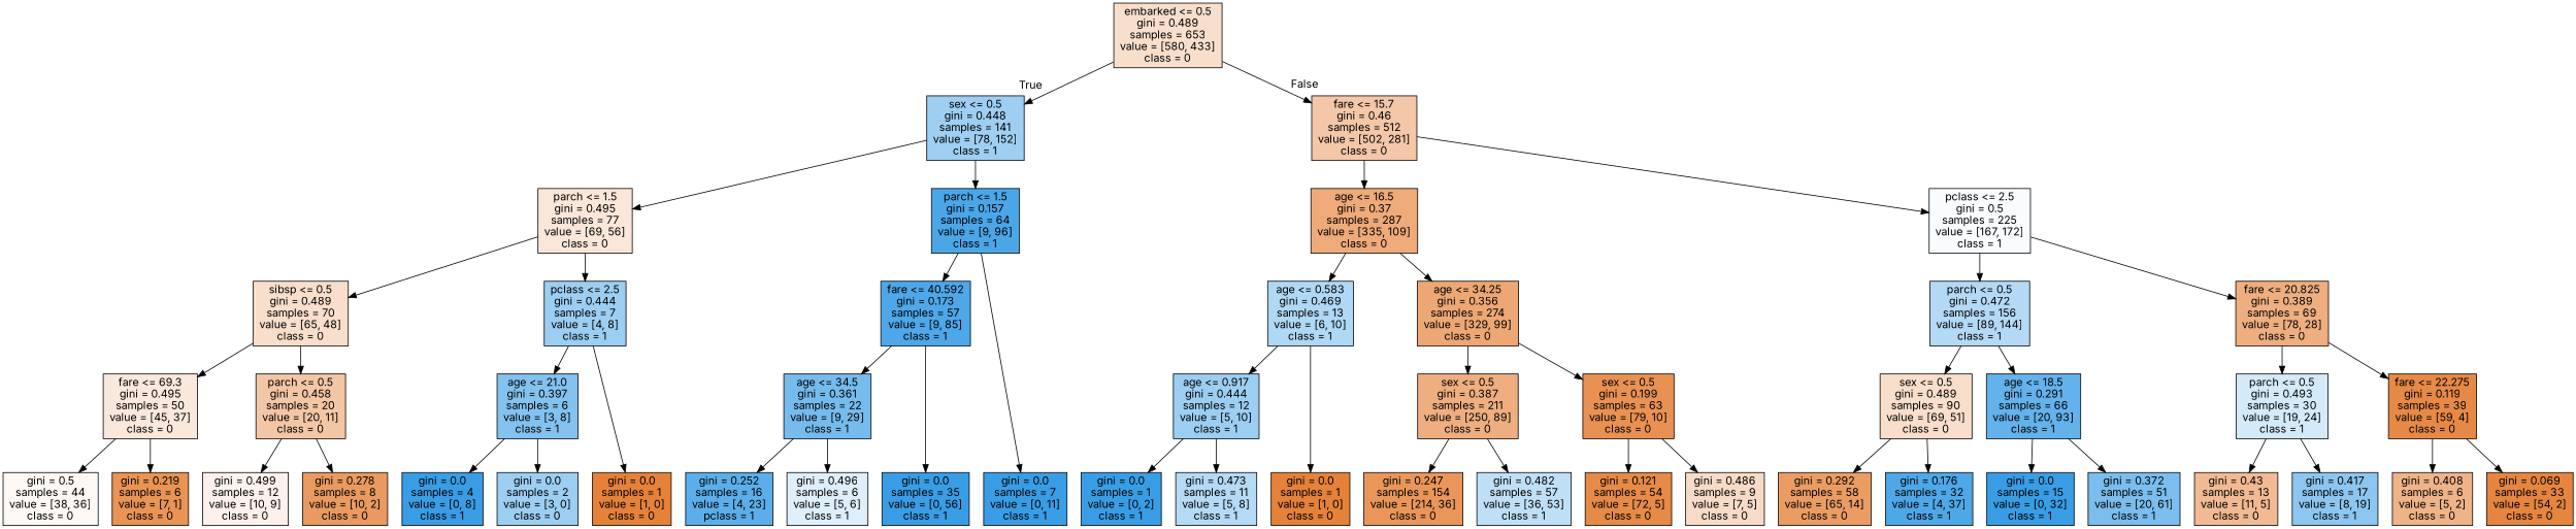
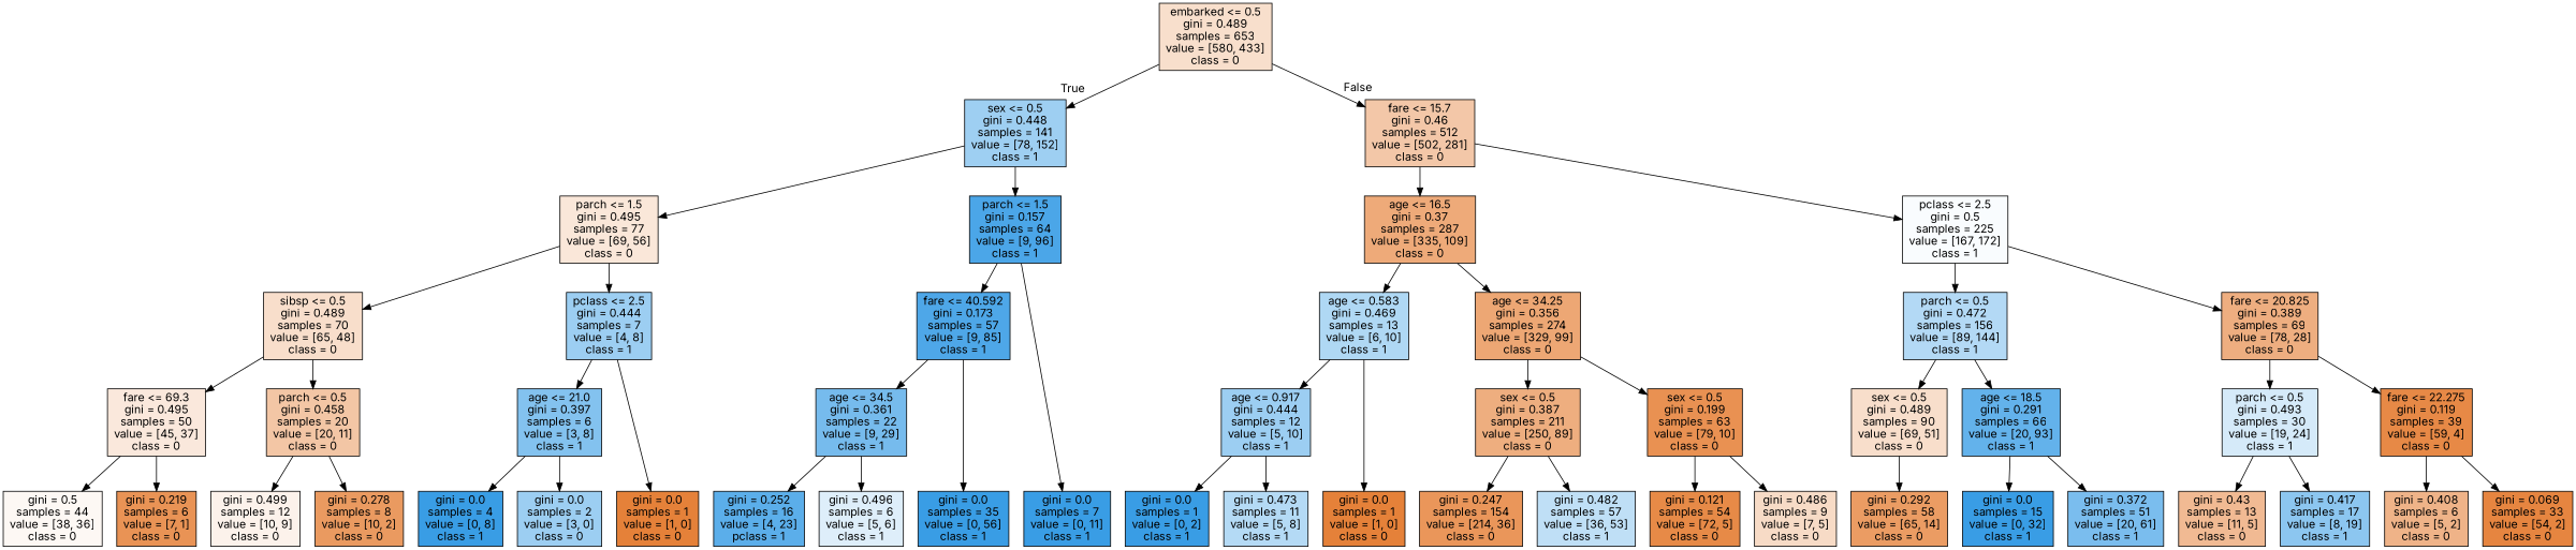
  digraph {
    fontname=Inter
    ranksep=equally
    splines=polyline
    node [color=black fillcolor="#399de5ff" fontname=Inter shape=box style=filled]
    edge [fontname=Inter]
    n1 [fillcolor="#e5813941" label="embarked <= 0.5\ngini = 0.489\nsamples = 653\nvalue = [580, 433]\nclass = 0"]
    n2 [fillcolor="#399de57c" label="sex <= 0.5\ngini = 0.448\nsamples = 141\nvalue = [78, 152]\nclass = 1"]
    n3 [fillcolor="#e5813970" label="fare <= 15.7\ngini = 0.46\nsamples = 512\nvalue = [502, 281]\nclass = 0"]
    n4 [fillcolor="#e5813930" label="parch <= 1.5\ngini = 0.495\nsamples = 77\nvalue = [69, 56]\nclass = 0"]
    n5 [fillcolor="#399de5e7" label="parch <= 1.5\ngini = 0.157\nsamples = 64\nvalue = [9, 96]\nclass = 1"]
    n6 [fillcolor="#e58139ac" label="age <= 16.5\ngini = 0.37\nsamples = 287\nvalue = [335, 109]\nclass = 0"]
    n7 [fillcolor="#399de507" label="pclass <= 2.5\ngini = 0.5\nsamples = 225\nvalue = [167, 172]\nclass = 1"]
    n8 [fillcolor="#e5813943" label="sibsp <= 0.5\ngini = 0.489\nsamples = 70\nvalue = [65, 48]\nclass = 0"]
    n9 [fillcolor="#399de57f" label="pclass <= 2.5\ngini = 0.444\nsamples = 7\nvalue = [4, 8]\nclass = 1"]
    n10 [fillcolor="#399de5e4" label="fare <= 40.592\ngini = 0.173\nsamples = 57\nvalue = [9, 85]\nclass = 1"]
    n11 [fillcolor="#399de566" label="age <= 0.583\ngini = 0.469\nsamples = 13\nvalue = [6, 10]\nclass = 1"]
    n12 [fillcolor="#e58139b2" label="age <= 34.25\ngini = 0.356\nsamples = 274\nvalue = [329, 99]\nclass = 0"]
    n13 [fillcolor="#399de561" label="parch <= 0.5\ngini = 0.472\nsamples = 156\nvalue = [89, 144]\nclass = 1"]
    n14 [fillcolor="#e58139a3" label="fare <= 20.825\ngini = 0.389\nsamples = 69\nvalue = [78, 28]\nclass = 0"]
    n15 [fillcolor="#e581392d" label="fare <= 69.3\ngini = 0.495\nsamples = 50\nvalue = [45, 37]\nclass = 0"]
    n16 [fillcolor="#e5813973" label="parch <= 0.5\ngini = 0.458\nsamples = 20\nvalue = [20, 11]\nclass = 0"]
    n17 [fillcolor="#399de59f" label="age <= 21.0\ngini = 0.397\nsamples = 6\nvalue = [3, 8]\nclass = 1"]
    n18 [fillcolor="#399de5b0" label="age <= 34.5\ngini = 0.361\nsamples = 22\nvalue = [9, 29]\nclass = 1"]
    n19 [fillcolor="#399de57f" label="age <= 0.917\ngini = 0.444\nsamples = 12\nvalue = [5, 10]\nclass = 1"]
    n20 [fillcolor="#e58139a4" label="sex <= 0.5\ngini = 0.387\nsamples = 211\nvalue = [250, 89]\nclass = 0"]
    n21 [fillcolor="#e58139df" label="sex <= 0.5\ngini = 0.199\nsamples = 63\nvalue = [79, 10]\nclass = 0"]
    n22 [fillcolor="#e5813943" label="sex <= 0.5\ngini = 0.489\nsamples = 90\nvalue = [69, 51]\nclass = 0"]
    n23 [fillcolor="#399de5c8" label="age <= 18.5\ngini = 0.291\nsamples = 66\nvalue = [20, 93]\nclass = 1"]
    n24 [fillcolor="#399de535" label="parch <= 0.5\ngini = 0.493\nsamples = 30\nvalue = [19, 24]\nclass = 1"]
    n25 [fillcolor="#e58139ee" label="fare <= 22.275\ngini = 0.119\nsamples = 39\nvalue = [59, 4]\nclass = 0"]
    n26 [fillcolor="#e581390d" label="gini = 0.5\nsamples = 44\nvalue = [38, 36]\nclass = 0"]
    n27 [fillcolor="#e58139db" label="gini = 0.219\nsamples = 6\nvalue = [7, 1]\nclass = 0"]
    n28 [fillcolor="#e5813919" label="gini = 0.499\nsamples = 12\nvalue = [10, 9]\nclass = 0"]
    n29 [fillcolor="#e58139cc" label="gini = 0.278\nsamples = 8\nvalue = [10, 2]\nclass = 0"]
    n30 [label="gini = 0.0\nsamples = 4\nvalue = [0, 8]\nclass = 1"]
    n31 [fillcolor="#399de57f" label="gini = 0.0\nsamples = 2\nvalue = [3, 0]\nclass = 0"]
    n32 [fillcolor="#e58139ff" label="gini = 0.0\nsamples = 1\nvalue = [1, 0]\nclass = 0"]
    n33 [fillcolor="#399de5d3" label="gini = 0.252\nsamples = 16\nvalue = [4, 23]\npclass = 1"]
    n34 [fillcolor="#399de52a" label="gini = 0.496\nsamples = 6\nvalue = [5, 6]\nclass = 1"]
    n35 [label="gini = 0.0\nsamples = 35\nvalue = [0, 56]\nclass = 1"]
    n36 [label="gini = 0.0\nsamples = 7\nvalue = [0, 11]\nclass = 1"]
    n37 [fillcolor="#e58139ff" label="gini = 0.0\nsamples = 1\nvalue = [1, 0]\nclass = 0"]
    n38 [label="gini = 0.0\nsamples = 1\nvalue = [0, 2]\nclass = 1"]
    n39 [fillcolor="#399de560" label="gini = 0.473\nsamples = 11\nvalue = [5, 8]\nclass = 1"]
    n40 [fillcolor="#e58139d4" label="gini = 0.247\nsamples = 154\nvalue = [214, 36]\nclass = 0"]
    n41 [fillcolor="#399de552" label="gini = 0.482\nsamples = 57\nvalue = [36, 53]\nclass = 1"]
    n42 [fillcolor="#e58139ed" label="gini = 0.121\nsamples = 54\nvalue = [72, 5]\nclass = 0"]
    n43 [fillcolor="#e5813949" label="gini = 0.486\nsamples = 9\nvalue = [7, 5]\nclass = 0"]
    n44 [fillcolor="#e58139c8" label="gini = 0.292\nsamples = 58\nvalue = [65, 14]\nclass = 0"]
-   n45 [fillcolor="#399de5e3" label="gini = 0.176\nsamples = 32\nvalue = [4, 37]\nclass = 1"]
    n46 [label="gini = 0.0\nsamples = 15\nvalue = [0, 32]\nclass = 1"]
    n47 [fillcolor="#399de5ab" label="gini = 0.372\nsamples = 51\nvalue = [20, 61]\nclass = 1"]
    n48 [fillcolor="#e581398b" label="gini = 0.43\nsamples = 13\nvalue = [11, 5]\nclass = 0"]
    n49 [fillcolor="#399de594" label="gini = 0.417\nsamples = 17\nvalue = [8, 19]\nclass = 1"]
    n50 [fillcolor="#e5813999" label="gini = 0.408\nsamples = 6\nvalue = [5, 2]\nclass = 0"]
    n51 [fillcolor="#e58139f6" label="gini = 0.069\nsamples = 33\nvalue = [54, 2]\nclass = 0"]
    subgraph sub_1 {
      rank=same
      n1
    }
    subgraph sub_2 {
      rank=same
      n2
      n3
    }
    subgraph sub_3 {
      rank=same
      n4
      n5
      n6
      n7
    }
    subgraph sub_4 {
      rank=same
      n8
      n9
      n10
      n11
      n12
      n13
      n14
    }
    subgraph sub_5 {
      rank=same
      n15
      n16
      n17
      n18
      n19
      n20
      n21
      n22
      n23
      n24
      n25
    }
    subgraph sub_6 {
      rank=same
      n26
      n27
      n28
      n29
      n30
      n31
      n32
      n33
      n34
      n35
      n36
      n37
      n38
      n39
      n40
      n41
      n42
      n43
      n44
-     n45
      n46
      n47
      n48
      n49
      n50
      n51
    }
    n1 -> n2 [headlabel=True labelangle=45 labeldistance=2.5]
    n1 -> n3 [headlabel=False labelangle=-45 labeldistance=2.5]
    n2 -> n4
    n2 -> n5
    n3 -> n6
    n3 -> n7
    n4 -> n8
    n4 -> n9
    n5 -> n10
    n5 -> n36
    n6 -> n11
    n6 -> n12
    n7 -> n13
    n7 -> n14
    n8 -> n15
    n8 -> n16
    n9 -> n17
    n9 -> n32
    n10 -> n18
    n10 -> n35
    n11 -> n19
    n11 -> n37
    n12 -> n20
    n12 -> n21
    n13 -> n22
    n13 -> n23
    n14 -> n24
    n14 -> n25
    n15 -> n26
    n15 -> n27
    n16 -> n28
    n16 -> n29
    n17 -> n30
    n17 -> n31
    n18 -> n33
    n18 -> n34
    n19 -> n38
    n19 -> n39
    n20 -> n40
    n20 -> n41
    n21 -> n42
    n21 -> n43
    n22 -> n44
-   n22 -> n45
    n23 -> n46
    n23 -> n47
    n24 -> n48
    n24 -> n49
    n25 -> n50
    n25 -> n51
  }
